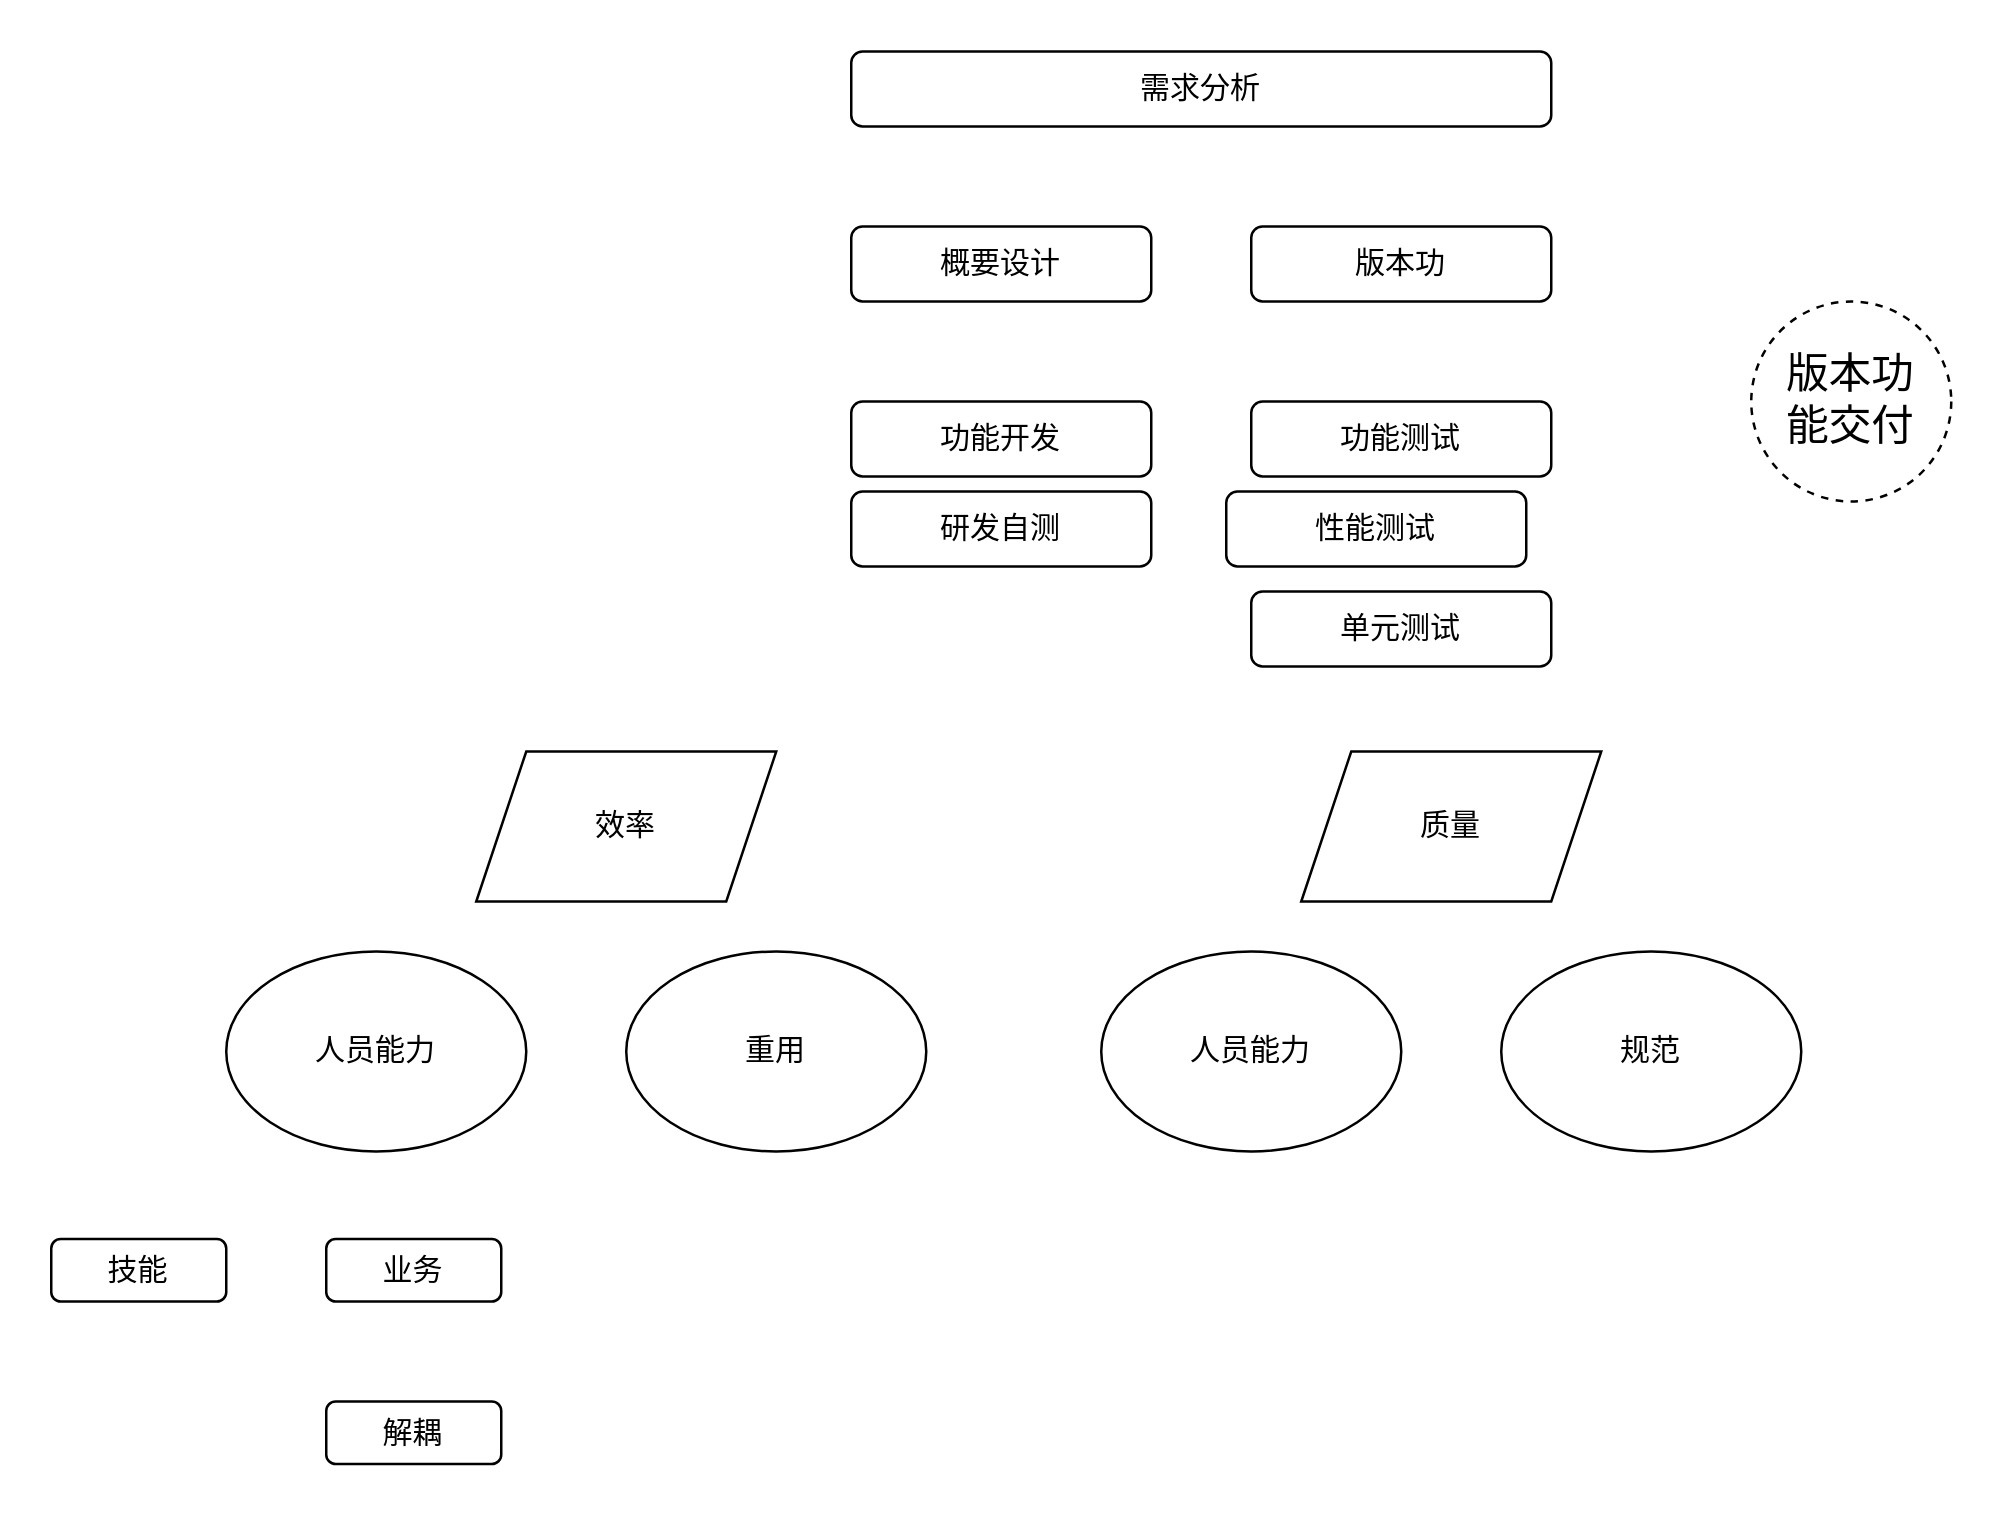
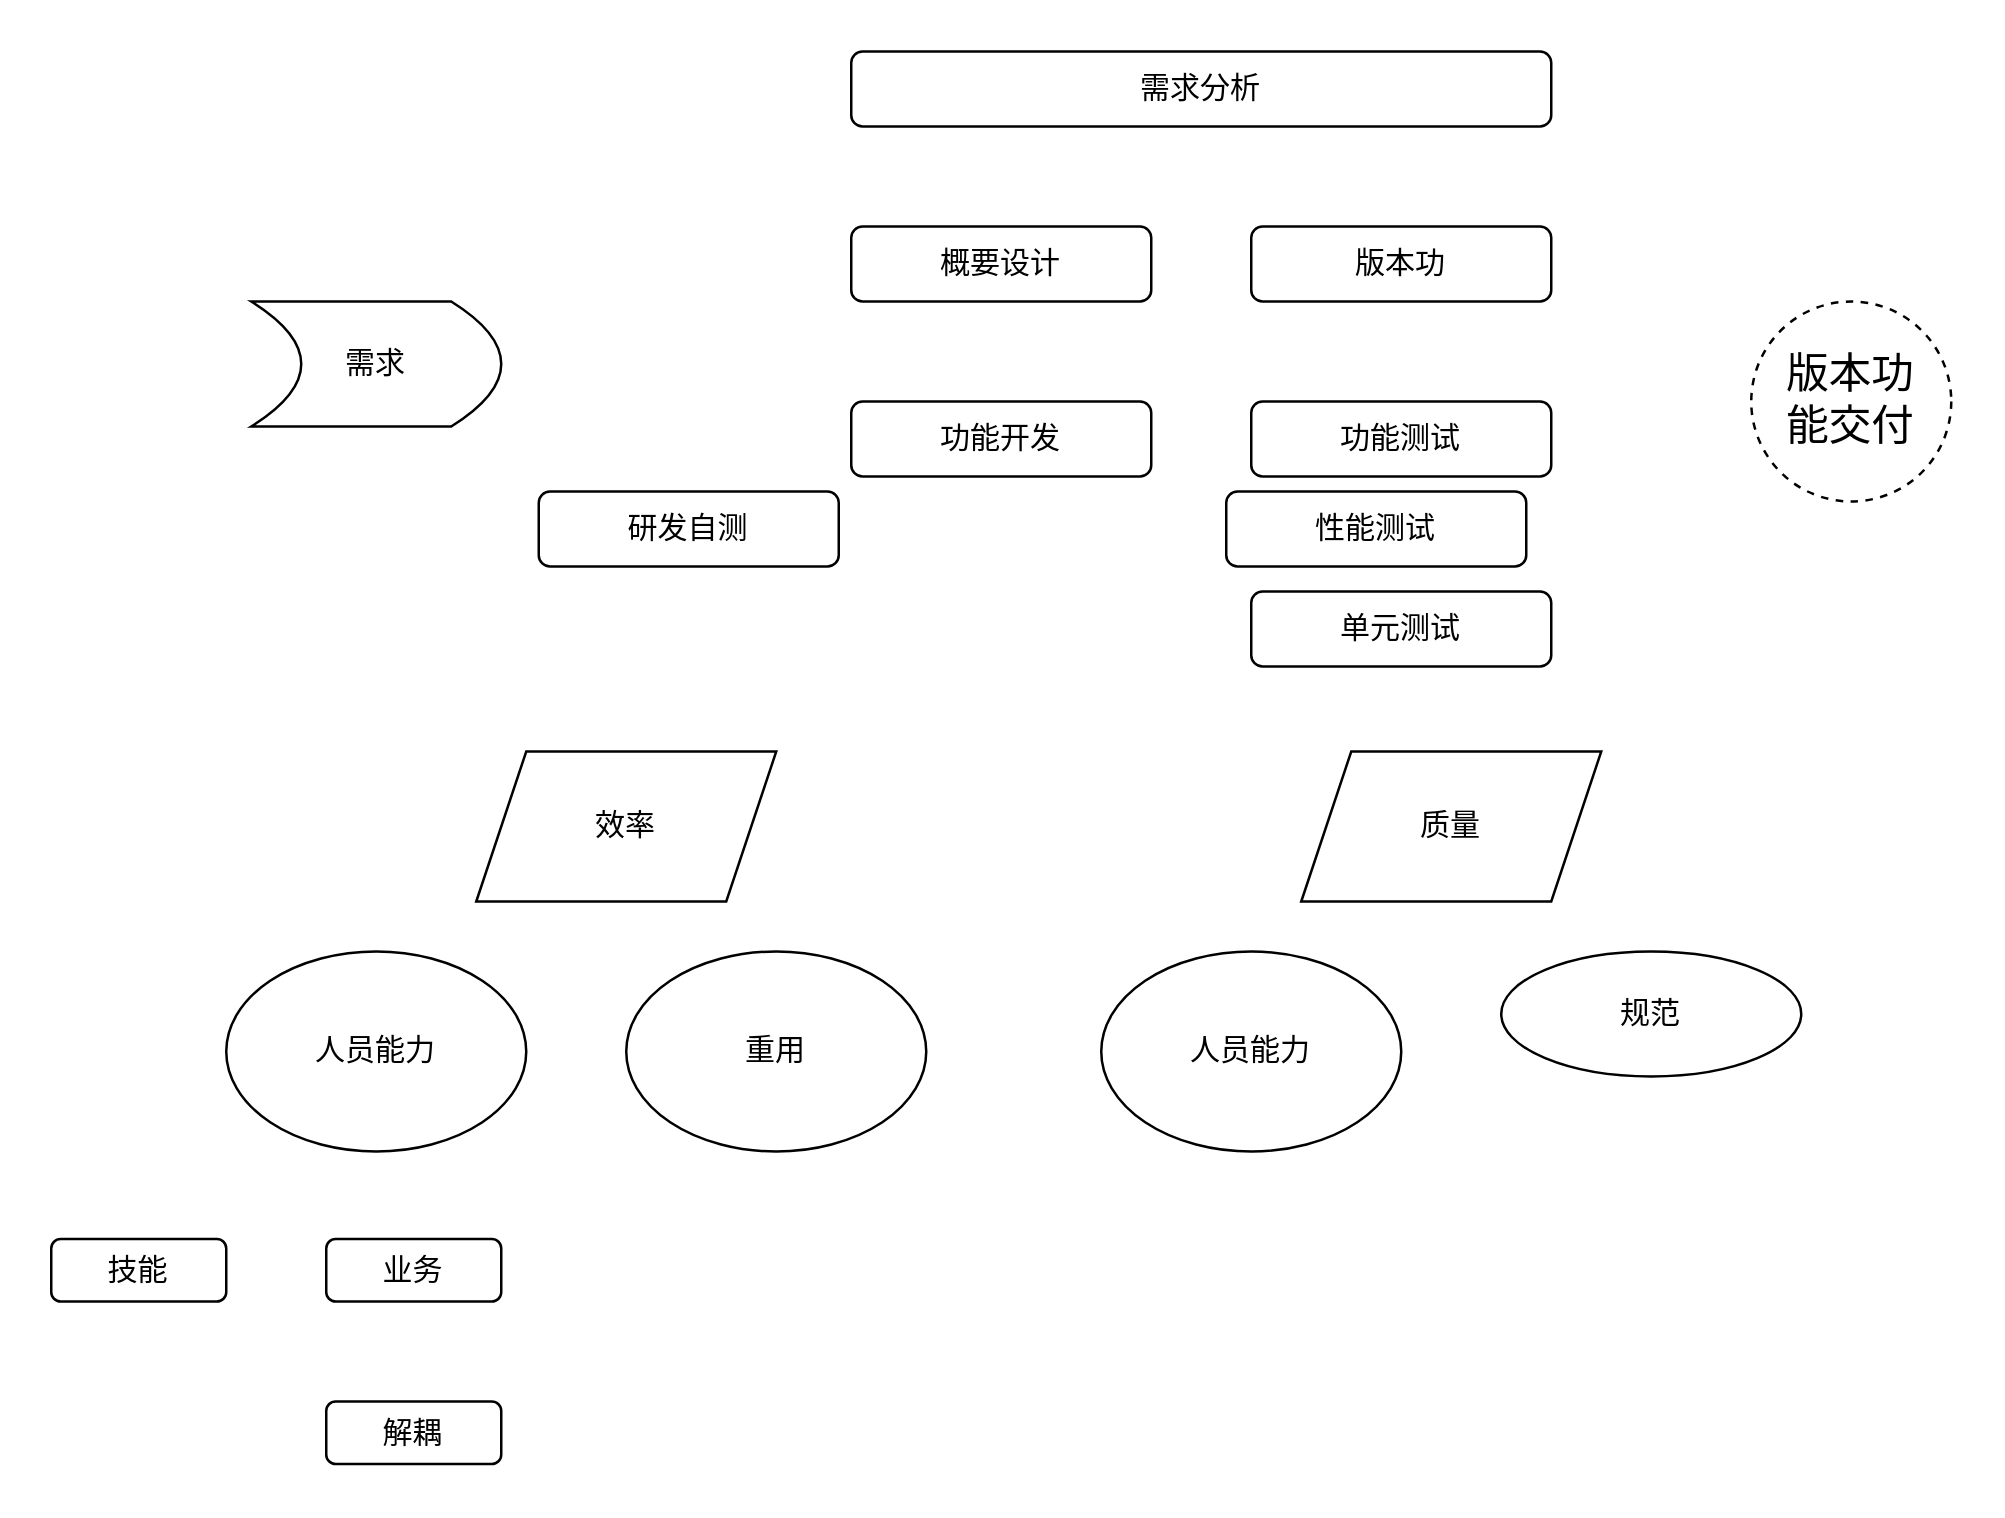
  <mxCell id="0" />
  <mxCell id="1" parent="0" />
  <mxCell id="2" value="版本功&lt;div&gt;能交付&lt;/div&gt;" style="ellipse;whiteSpace=wrap;html=1;aspect=fixed;fontSize=17;dashed=1;" vertex="1" parent="1"><mxGeometry x="700" y="120" width="80" height="80" as="geometry" /></mxCell>
+ <mxCell id="3" value="需求" style="shape=dataStorage;whiteSpace=wrap;html=1;fixedSize=1;direction=west;" vertex="1" parent="1"><mxGeometry x="100" y="120" width="100" height="50" as="geometry" /></mxCell>
  <mxCell id="4" value="需求分析" style="rounded=1;whiteSpace=wrap;html=1;" vertex="1" parent="1"><mxGeometry x="340" y="20" width="280" height="30" as="geometry" /></mxCell>
  <mxCell id="5" value="概要设计" style="rounded=1;whiteSpace=wrap;html=1;" vertex="1" parent="1"><mxGeometry x="340" y="90" width="120" height="30" as="geometry" /></mxCell>
  <mxCell id="6" value="版本功" style="rounded=1;whiteSpace=wrap;html=1;" vertex="1" parent="1"><mxGeometry x="500" y="90" width="120" height="30" as="geometry" /></mxCell>
  <mxCell id="7" value="功能开发" style="rounded=1;whiteSpace=wrap;html=1;" vertex="1" parent="1"><mxGeometry x="340" y="160" width="120" height="30" as="geometry" /></mxCell>
  <mxCell id="8" value="功能测试" style="rounded=1;whiteSpace=wrap;html=1;" vertex="1" parent="1"><mxGeometry x="500" y="160" width="120" height="30" as="geometry" /></mxCell>
  <mxCell id="9" value="性能测试" style="rounded=1;whiteSpace=wrap;html=1;" vertex="1" parent="1"><mxGeometry x="490" y="196" width="120" height="30" as="geometry" /></mxCell>
  <mxCell id="10" value="单元测试" style="rounded=1;whiteSpace=wrap;html=1;" vertex="1" parent="1"><mxGeometry x="500" y="236" width="120" height="30" as="geometry" /></mxCell>
- <mxCell id="11" value="研发自测" style="rounded=1;whiteSpace=wrap;html=1;" vertex="1" parent="1"><mxGeometry x="340" y="196" width="120" height="30" as="geometry" /></mxCell>
+ <mxCell id="11" value="研发自测" style="rounded=1;whiteSpace=wrap;html=1;" vertex="1" parent="1"><mxGeometry x="215" y="196" width="120" height="30" as="geometry" /></mxCell>
  <mxCell id="12" value="效率" style="shape=parallelogram;perimeter=parallelogramPerimeter;whiteSpace=wrap;html=1;fixedSize=1;" vertex="1" parent="1"><mxGeometry x="190" y="300" width="120" height="60" as="geometry" /></mxCell>
  <mxCell id="13" value="质量" style="shape=parallelogram;perimeter=parallelogramPerimeter;whiteSpace=wrap;html=1;fixedSize=1;" vertex="1" parent="1"><mxGeometry x="520" y="300" width="120" height="60" as="geometry" /></mxCell>
  <mxCell id="14" value="人员能力" style="ellipse;whiteSpace=wrap;html=1;" vertex="1" parent="1"><mxGeometry x="90" y="380" width="120" height="80" as="geometry" /></mxCell>
  <mxCell id="15" value="重用" style="ellipse;whiteSpace=wrap;html=1;" vertex="1" parent="1"><mxGeometry x="250" y="380" width="120" height="80" as="geometry" /></mxCell>
  <mxCell id="16" value="人员能力" style="ellipse;whiteSpace=wrap;html=1;" vertex="1" parent="1"><mxGeometry x="440" y="380" width="120" height="80" as="geometry" /></mxCell>
- <mxCell id="17" value="规范" style="ellipse;whiteSpace=wrap;html=1;" vertex="1" parent="1"><mxGeometry x="600" y="380" width="120" height="80" as="geometry" /></mxCell>
+ <mxCell id="17" value="规范" style="ellipse;whiteSpace=wrap;html=1;" vertex="1" parent="1"><mxGeometry x="600" y="380" width="120" height="50" as="geometry" /></mxCell>
  <mxCell id="18" value="技能" style="rounded=1;whiteSpace=wrap;html=1;" vertex="1" parent="1"><mxGeometry x="20" y="495" width="70" height="25" as="geometry" /></mxCell>
  <mxCell id="19" value="业务" style="rounded=1;whiteSpace=wrap;html=1;" vertex="1" parent="1"><mxGeometry x="130" y="495" width="70" height="25" as="geometry" /></mxCell>
  <mxCell id="20" value="解耦" style="rounded=1;whiteSpace=wrap;html=1;" vertex="1" parent="1"><mxGeometry x="130" y="560" width="70" height="25" as="geometry" /></mxCell>
